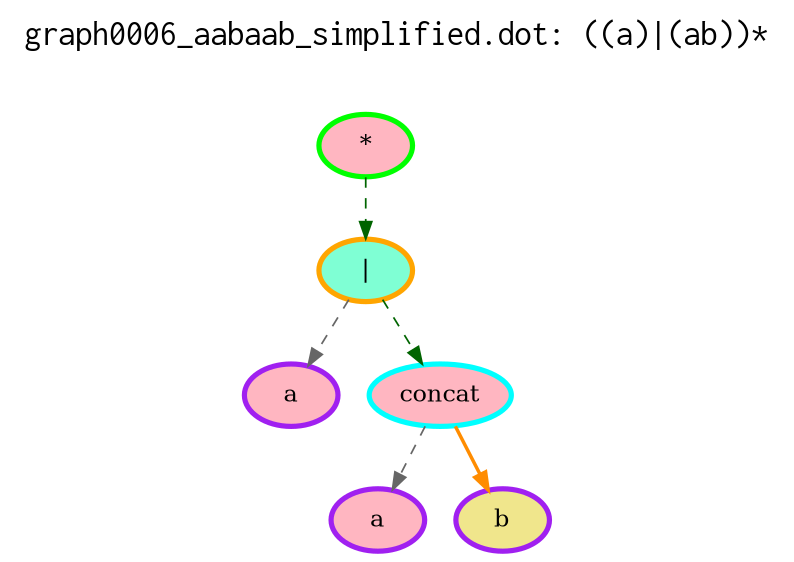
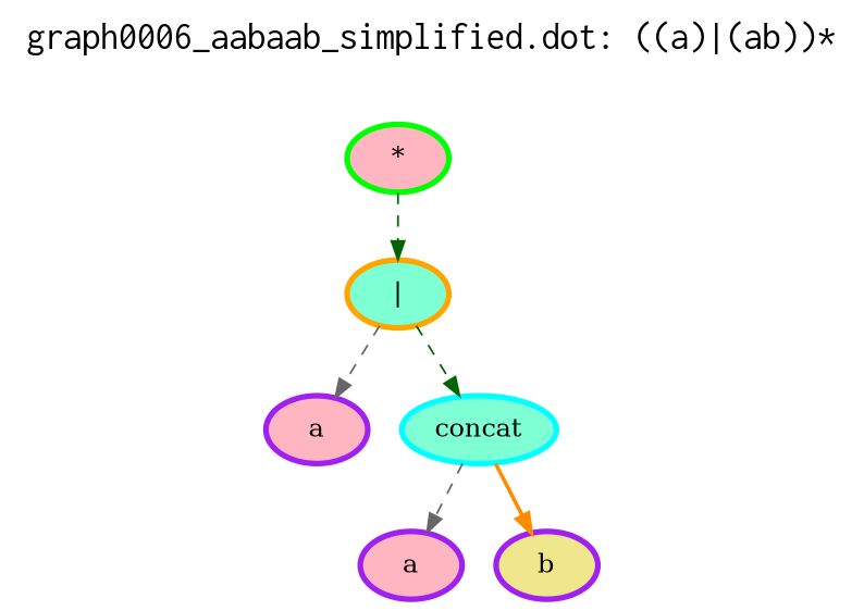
  digraph {
    fontname=Courier
    fontsize=20
    label="graph0006_aabaab_simplified.dot: ((a)|(ab))*"
    labelloc=t
    node [color=purple penwidth=3 style=filled fillcolor=lightpink]
    edge [color=darkgreen style=dashed]
    n1 [color=green label="*"]
    n2 [color=orange label="|" fillcolor=aquamarine]
    n3 [label=a]
-   n4 [color=cyan label=concat]
+   n4 [color=cyan label=concat fillcolor=aquamarine]
    n5 [label=a]
    n6 [label=b fillcolor=khaki]
    n1 -> n2
    n2 -> n3 [color=gray40]
    n2 -> n4
    n4 -> n5 [color=gray40]
    n4 -> n6 [color=darkorange style=bold]
  }
